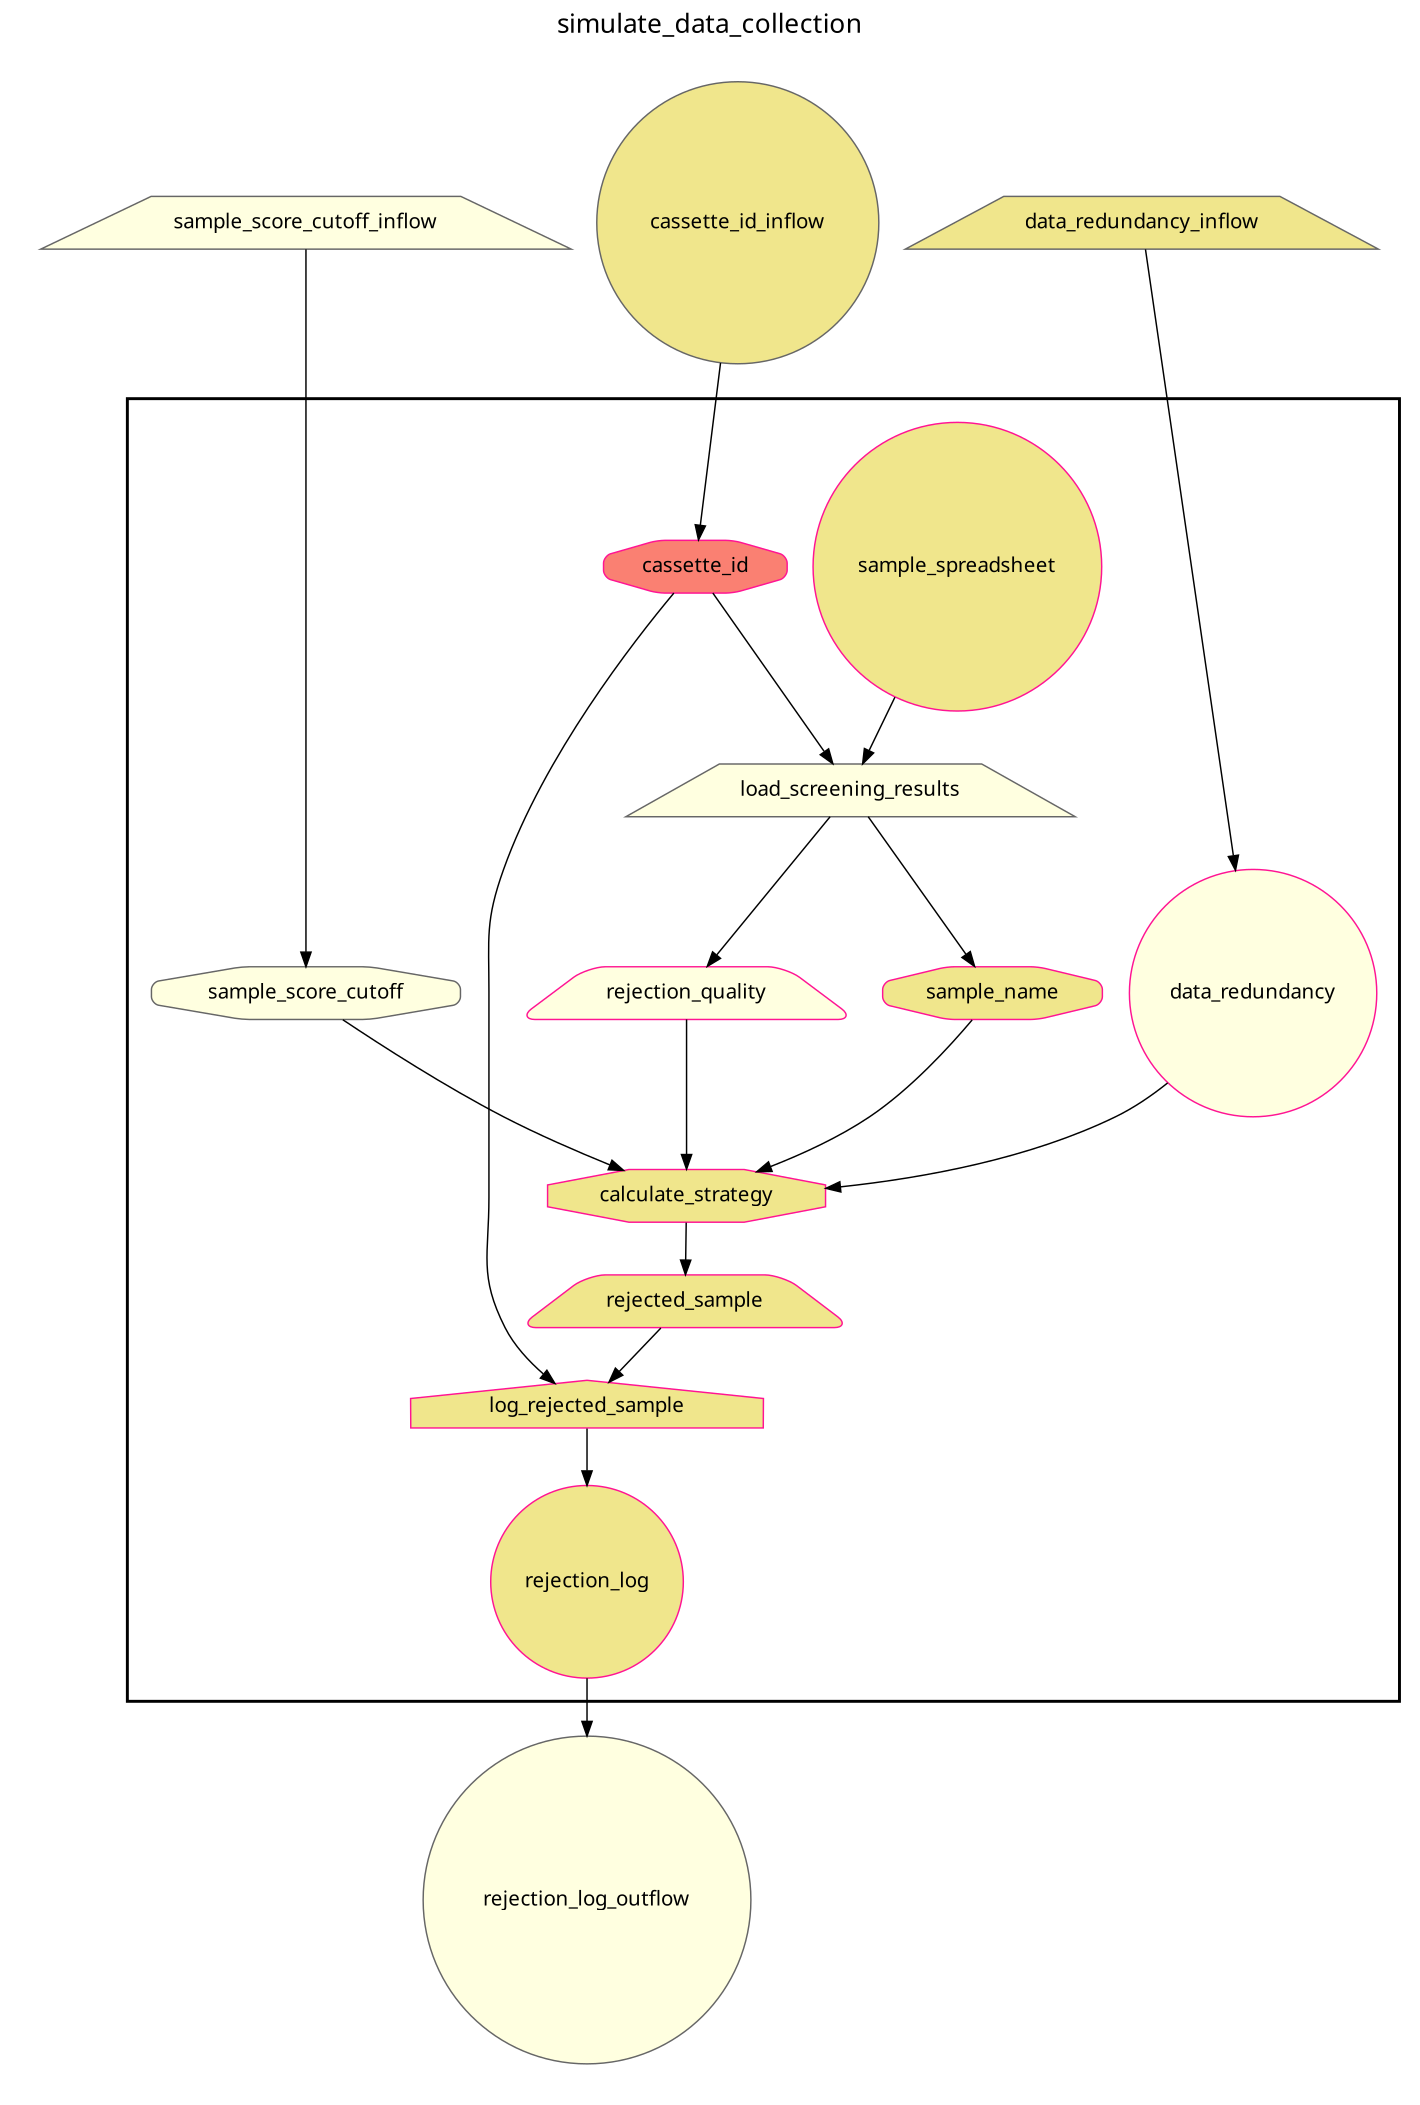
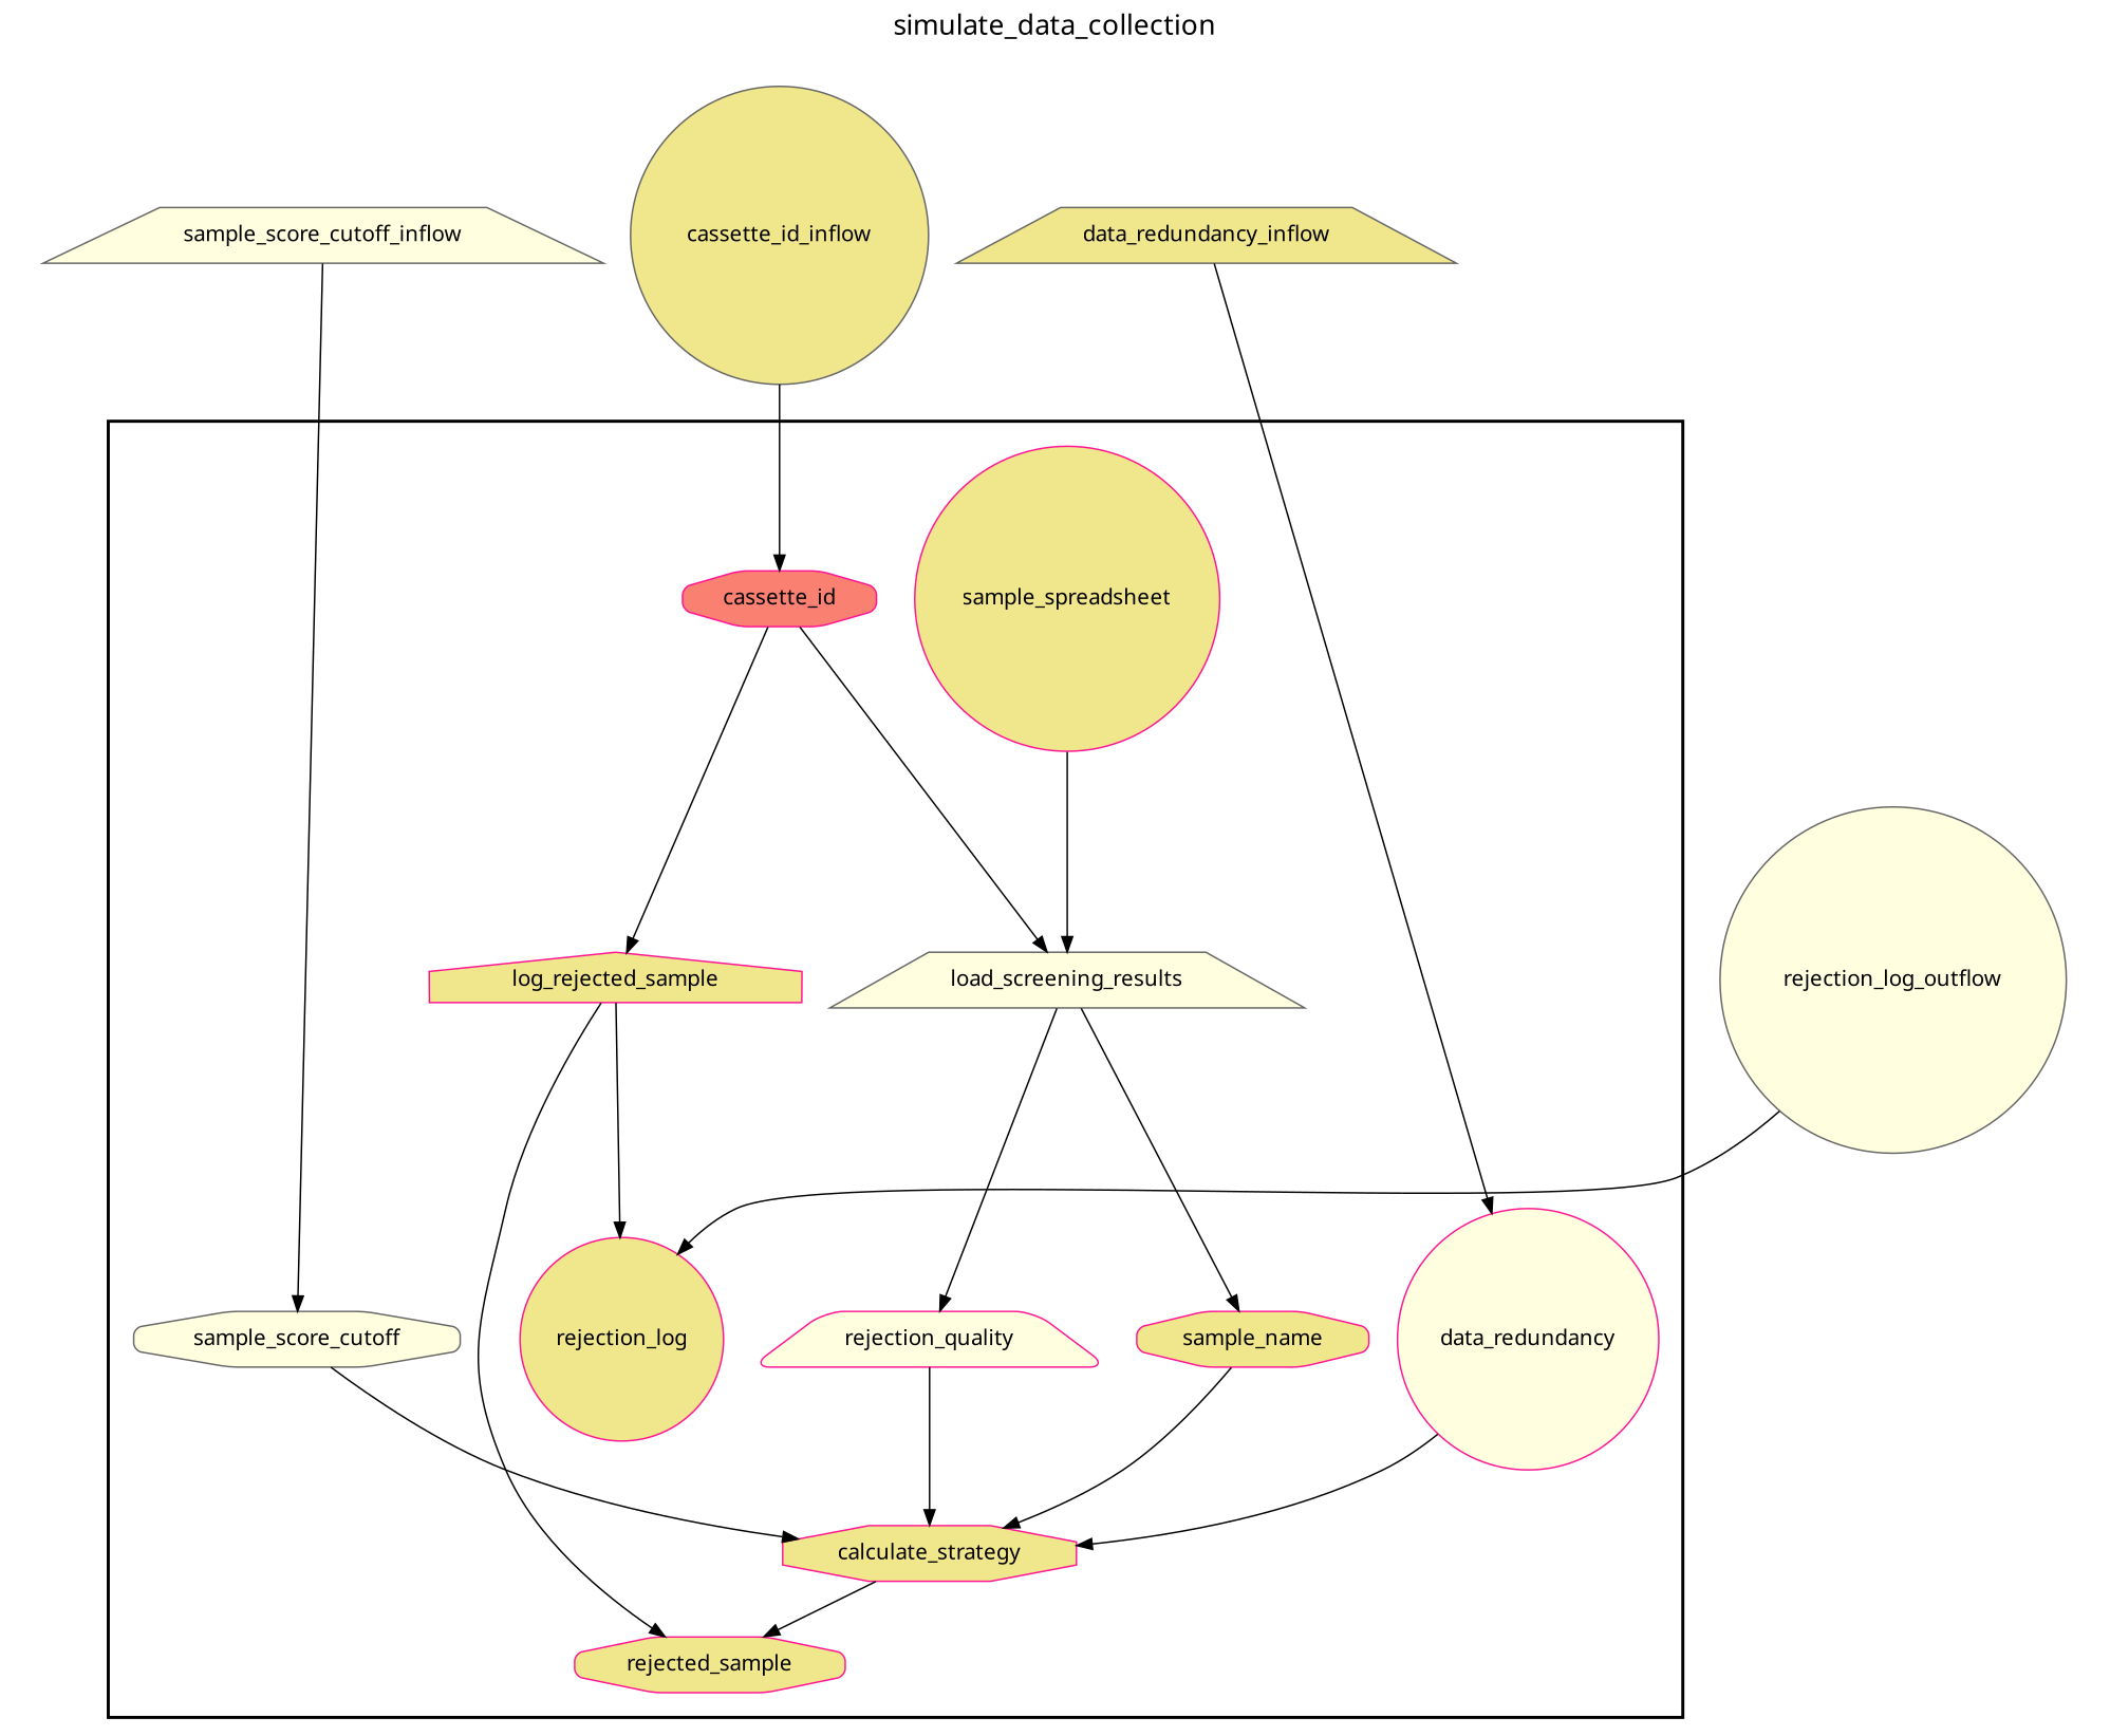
  digraph {
    fontname="Noto Sans"
    fontsize=18
    label=simulate_data_collection
    labelloc=t
    rankdir=TB
    node [color=deeppink fillcolor=khaki fontname="Noto Sans" peripheries=1 shape=trapezium style="rounded,filled"]
    edge [fontname="Noto Sans"]
    calculate_strategy [shape=octagon style=filled]
    load_screening_results [color=gray40 fillcolor=lightyellow style=filled]
    log_rejected_sample [shape=house style=filled]
    sample_spreadsheet [shape=circle]
    sample_name [shape=octagon]
    n6 [fillcolor=lightyellow label=rejection_quality]
-   rejected_sample
+   rejected_sample [shape=octagon]
    rejection_log [shape=circle]
    sample_score_cutoff [color=gray40 fillcolor=lightyellow shape=octagon]
    data_redundancy [fillcolor=lightyellow shape=circle]
    cassette_id [fillcolor=salmon shape=octagon]
    sample_score_cutoff_inflow [color=gray40 fillcolor=lightyellow style=filled width=0.2]
    data_redundancy_inflow [color=gray40 style=filled width=0.2]
    cassette_id_inflow [color=gray40 shape=circle style=filled width=0.2]
    rejection_log_outflow [color=gray40 fillcolor=lightyellow shape=circle style=filled width=0.2]
    subgraph cluster_1 {
      color=black
      label=""
      penwidth=2
      subgraph cluster_2 {
        color=white
        label=""
        penwidth=2
        calculate_strategy
        load_screening_results
        log_rejected_sample
        sample_spreadsheet
        sample_name
        n6
        rejected_sample
        rejection_log
        sample_score_cutoff
        data_redundancy
        cassette_id
      }
    }
    subgraph cluster_3 {
      color=white
      label=""
      penwidth=2
      subgraph cluster_4 {
        color=white
        label=""
        penwidth=2
        rejection_log_outflow
      }
    }
    subgraph cluster_5 {
      color=white
      label=""
      penwidth=2
      subgraph cluster_6 {
        color=white
        label=""
        penwidth=2
        sample_score_cutoff_inflow
        data_redundancy_inflow
        cassette_id_inflow
      }
    }
    calculate_strategy -> rejected_sample
    load_screening_results -> sample_name
    load_screening_results -> n6
    log_rejected_sample -> rejection_log
    sample_spreadsheet -> load_screening_results
    sample_name -> calculate_strategy
    n6 -> calculate_strategy
-   rejected_sample -> log_rejected_sample
-   rejection_log -> rejection_log_outflow
+   log_rejected_sample -> rejected_sample
+   rejection_log_outflow -> rejection_log
    sample_score_cutoff -> calculate_strategy
    data_redundancy -> calculate_strategy
    cassette_id -> load_screening_results
    cassette_id -> log_rejected_sample
    sample_score_cutoff_inflow -> sample_score_cutoff
    data_redundancy_inflow -> data_redundancy
    cassette_id_inflow -> cassette_id
  }
